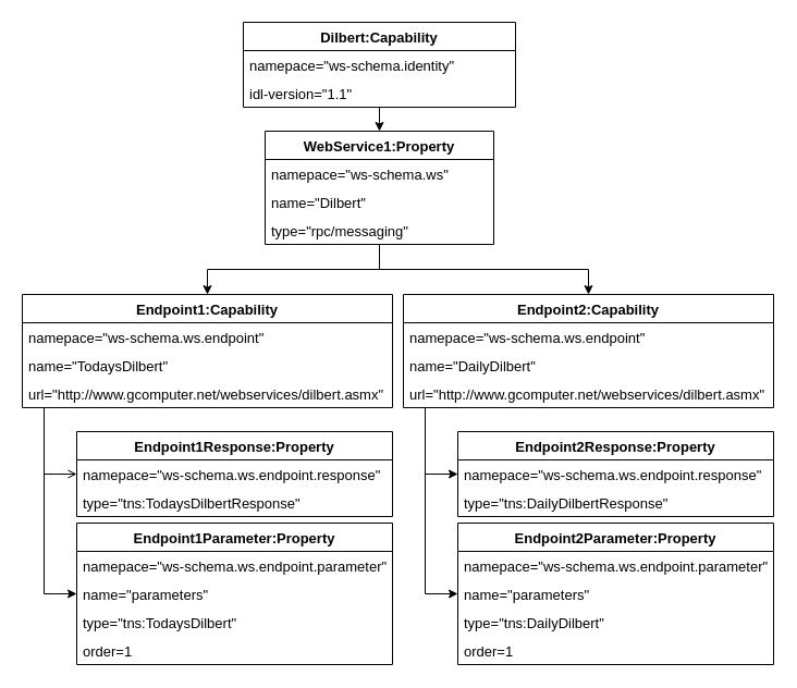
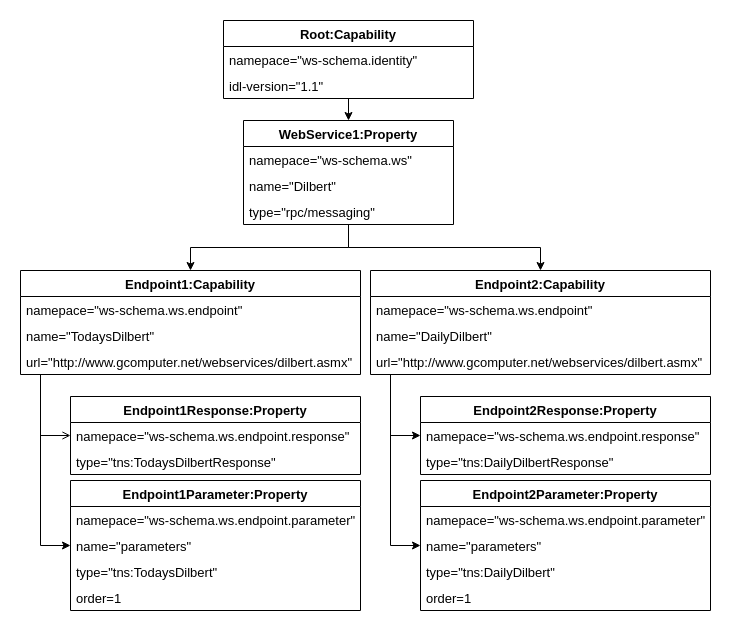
  <mxCell id="0" />
  <mxCell id="1" parent="0" />
  <mxCell id="2" style="edgeStyle=orthogonalEdgeStyle;rounded=0;orthogonalLoop=1;jettySize=auto;html=1;exitX=0.25;exitY=1;exitDx=0;exitDy=0;entryX=0.5;entryY=0;entryDx=0;entryDy=0;fontSize=13;strokeWidth=1;" parent="1" source="13" target="9" edge="1"><mxGeometry relative="1" as="geometry"><Array as="points"><mxPoint x="348" y="98" /></Array></mxGeometry></mxCell>
  <mxCell id="3" style="edgeStyle=orthogonalEdgeStyle;rounded=0;orthogonalLoop=1;jettySize=auto;html=1;fontSize=13;strokeWidth=1;" parent="1" source="9" target="32" edge="1"><mxGeometry relative="1" as="geometry" /></mxCell>
  <mxCell id="4" style="edgeStyle=orthogonalEdgeStyle;rounded=0;orthogonalLoop=1;jettySize=auto;html=1;fontSize=13;strokeWidth=1;entryX=0.5;entryY=0;entryDx=0;entryDy=0;" parent="1" source="9" target="36" edge="1"><mxGeometry relative="1" as="geometry" /></mxCell>
  <mxCell id="5" style="edgeStyle=orthogonalEdgeStyle;rounded=0;orthogonalLoop=1;jettySize=auto;html=1;entryX=0;entryY=0.5;entryDx=0;entryDy=0;fontSize=13;strokeWidth=1;" parent="1" source="32" target="24" edge="1"><mxGeometry relative="1" as="geometry"><Array as="points"><mxPoint x="390" y="435" /></Array></mxGeometry></mxCell>
  <mxCell id="6" style="edgeStyle=orthogonalEdgeStyle;rounded=0;orthogonalLoop=1;jettySize=auto;html=1;entryX=0;entryY=0.5;entryDx=0;entryDy=0;fontSize=13;strokeWidth=1;" parent="1" source="32" target="27" edge="1"><mxGeometry relative="1" as="geometry"><Array as="points"><mxPoint x="390" y="545" /></Array></mxGeometry></mxCell>
  <mxCell id="7" style="edgeStyle=orthogonalEdgeStyle;rounded=0;orthogonalLoop=1;jettySize=auto;html=1;entryX=0;entryY=0.5;entryDx=0;entryDy=0;fontSize=13;strokeWidth=1;exitX=0.25;exitY=1;exitDx=0;exitDy=0;endArrow=open;" parent="1" source="36" target="16" edge="1"><mxGeometry relative="1" as="geometry"><Array as="points"><mxPoint x="40" y="374" /><mxPoint x="40" y="435" /></Array></mxGeometry></mxCell>
  <mxCell id="8" style="edgeStyle=orthogonalEdgeStyle;rounded=0;orthogonalLoop=1;jettySize=auto;html=1;entryX=0;entryY=0.5;entryDx=0;entryDy=0;fontSize=13;strokeWidth=1;exitX=0.25;exitY=1;exitDx=0;exitDy=0;" parent="1" source="36" target="19" edge="1"><mxGeometry relative="1" as="geometry"><Array as="points"><mxPoint x="40" y="374" /><mxPoint x="40" y="545" /></Array><mxPoint x="-260" y="400" as="sourcePoint" /></mxGeometry></mxCell>
  <mxCell id="9" value="WebService1:Property" style="swimlane;fontStyle=1;align=center;verticalAlign=top;childLayout=stackLayout;horizontal=1;startSize=26;horizontalStack=0;resizeParent=1;resizeParentMax=0;resizeLast=0;collapsible=1;marginBottom=0;fontSize=13;strokeWidth=1;fillColor=none;" parent="1" vertex="1"><mxGeometry x="243" y="120" width="210" height="104" as="geometry"><mxRectangle x="380" y="150" width="170" height="26" as="alternateBounds" /></mxGeometry></mxCell>
  <mxCell id="10" value="namepace=&quot;ws-schema.ws&quot;" style="text;strokeColor=none;fillColor=none;align=left;verticalAlign=top;spacingLeft=4;spacingRight=4;overflow=hidden;rotatable=0;points=[[0,0.5],[1,0.5]];portConstraint=eastwest;fontSize=13;strokeWidth=1;" parent="9" vertex="1"><mxGeometry y="26" width="210" height="26" as="geometry" /></mxCell>
  <mxCell id="11" value="name=&quot;Dilbert&quot;" style="text;strokeColor=none;fillColor=none;align=left;verticalAlign=top;spacingLeft=4;spacingRight=4;overflow=hidden;rotatable=0;points=[[0,0.5],[1,0.5]];portConstraint=eastwest;fontSize=13;strokeWidth=1;" parent="9" vertex="1"><mxGeometry y="52" width="210" height="26" as="geometry" /></mxCell>
  <mxCell id="12" value="type=&quot;rpc/messaging&quot;" style="text;strokeColor=none;fillColor=none;align=left;verticalAlign=top;spacingLeft=4;spacingRight=4;overflow=hidden;rotatable=0;points=[[0,0.5],[1,0.5]];portConstraint=eastwest;fontSize=13;strokeWidth=1;" parent="9" vertex="1"><mxGeometry y="78" width="210" height="26" as="geometry" /></mxCell>
- <mxCell id="13" value="Dilbert:Capability" style="swimlane;fontStyle=1;align=center;verticalAlign=top;childLayout=stackLayout;horizontal=1;startSize=26;horizontalStack=0;resizeParent=1;resizeParentMax=0;resizeLast=0;collapsible=1;marginBottom=0;fontSize=13;strokeWidth=1;labelBorderColor=none;fillColor=none;" parent="1" vertex="1"><mxGeometry x="223" y="20" width="250" height="78" as="geometry"><mxRectangle x="360" y="50" width="120" height="26" as="alternateBounds" /></mxGeometry></mxCell>
+ <mxCell id="13" value="Root:Capability" style="swimlane;fontStyle=1;align=center;verticalAlign=top;childLayout=stackLayout;horizontal=1;startSize=26;horizontalStack=0;resizeParent=1;resizeParentMax=0;resizeLast=0;collapsible=1;marginBottom=0;fontSize=13;strokeWidth=1;labelBorderColor=none;fillColor=none;" parent="1" vertex="1"><mxGeometry x="223" y="20" width="250" height="78" as="geometry"><mxRectangle x="360" y="50" width="120" height="26" as="alternateBounds" /></mxGeometry></mxCell>
  <mxCell id="14" value="namepace=&quot;ws-schema.identity&quot;" style="text;align=left;verticalAlign=top;spacingLeft=4;spacingRight=4;overflow=hidden;rotatable=0;points=[[0,0.5],[1,0.5]];portConstraint=eastwest;fontSize=13;strokeWidth=1;fillColor=none;strokeColor=none;" parent="13" vertex="1"><mxGeometry y="26" width="250" height="26" as="geometry" /></mxCell>
  <mxCell id="15" value="idl-version=&quot;1.1&quot;" style="text;strokeColor=none;fillColor=none;align=left;verticalAlign=top;spacingLeft=4;spacingRight=4;overflow=hidden;rotatable=0;points=[[0,0.5],[1,0.5]];portConstraint=eastwest;fontSize=13;strokeWidth=1;" parent="13" vertex="1"><mxGeometry y="52" width="250" height="26" as="geometry" /></mxCell>
  <mxCell id="16" value="Endpoint1Response:Property" style="swimlane;fontStyle=1;align=center;verticalAlign=top;childLayout=stackLayout;horizontal=1;startSize=26;horizontalStack=0;resizeParent=1;resizeParentMax=0;resizeLast=0;collapsible=1;marginBottom=0;fontSize=13;strokeWidth=1;fillColor=none;" parent="1" vertex="1"><mxGeometry x="70" y="396" width="290" height="78" as="geometry"><mxRectangle x="530" y="426" width="200" height="26" as="alternateBounds" /></mxGeometry></mxCell>
  <mxCell id="17" value="namepace=&quot;ws-schema.ws.endpoint.response&quot;" style="text;strokeColor=none;fillColor=none;align=left;verticalAlign=top;spacingLeft=4;spacingRight=4;overflow=hidden;rotatable=0;points=[[0,0.5],[1,0.5]];portConstraint=eastwest;fontSize=13;strokeWidth=1;" parent="16" vertex="1"><mxGeometry y="26" width="290" height="26" as="geometry" /></mxCell>
  <mxCell id="18" value="type=&quot;tns:TodaysDilbertResponse&quot;" style="text;strokeColor=none;fillColor=none;align=left;verticalAlign=top;spacingLeft=4;spacingRight=4;overflow=hidden;rotatable=0;points=[[0,0.5],[1,0.5]];portConstraint=eastwest;fontSize=13;strokeWidth=1;" parent="16" vertex="1"><mxGeometry y="52" width="290" height="26" as="geometry" /></mxCell>
  <mxCell id="19" value="Endpoint1Parameter:Property" style="swimlane;fontStyle=1;align=center;verticalAlign=top;childLayout=stackLayout;horizontal=1;startSize=26;horizontalStack=0;resizeParent=1;resizeParentMax=0;resizeLast=0;collapsible=1;marginBottom=0;fontSize=13;strokeWidth=1;fillColor=none;" parent="1" vertex="1"><mxGeometry x="70" y="480" width="290" height="130" as="geometry"><mxRectangle x="530" y="510" width="200" height="26" as="alternateBounds" /></mxGeometry></mxCell>
  <mxCell id="20" value="namepace=&quot;ws-schema.ws.endpoint.parameter&quot;" style="text;strokeColor=none;fillColor=none;align=left;verticalAlign=top;spacingLeft=4;spacingRight=4;overflow=hidden;rotatable=0;points=[[0,0.5],[1,0.5]];portConstraint=eastwest;fontSize=13;strokeWidth=1;" parent="19" vertex="1"><mxGeometry y="26" width="290" height="26" as="geometry" /></mxCell>
  <mxCell id="21" value="name=&quot;parameters&quot;" style="text;strokeColor=none;fillColor=none;align=left;verticalAlign=top;spacingLeft=4;spacingRight=4;overflow=hidden;rotatable=0;points=[[0,0.5],[1,0.5]];portConstraint=eastwest;fontSize=13;strokeWidth=1;" parent="19" vertex="1"><mxGeometry y="52" width="290" height="26" as="geometry" /></mxCell>
  <mxCell id="22" value="type=&quot;tns:TodaysDilbert&quot;" style="text;strokeColor=none;fillColor=none;align=left;verticalAlign=top;spacingLeft=4;spacingRight=4;overflow=hidden;rotatable=0;points=[[0,0.5],[1,0.5]];portConstraint=eastwest;fontSize=13;strokeWidth=1;" parent="19" vertex="1"><mxGeometry y="78" width="290" height="26" as="geometry" /></mxCell>
  <mxCell id="23" value="order=1" style="text;strokeColor=none;fillColor=none;align=left;verticalAlign=top;spacingLeft=4;spacingRight=4;overflow=hidden;rotatable=0;points=[[0,0.5],[1,0.5]];portConstraint=eastwest;fontSize=13;strokeWidth=1;" parent="19" vertex="1"><mxGeometry y="104" width="290" height="26" as="geometry" /></mxCell>
  <mxCell id="24" value="Endpoint2Response:Property" style="swimlane;fontStyle=1;align=center;verticalAlign=top;childLayout=stackLayout;horizontal=1;startSize=26;horizontalStack=0;resizeParent=1;resizeParentMax=0;resizeLast=0;collapsible=1;marginBottom=0;fontSize=13;strokeWidth=1;fillColor=none;" parent="1" vertex="1"><mxGeometry x="420" y="396" width="290" height="78" as="geometry"><mxRectangle x="210" y="426" width="200" height="26" as="alternateBounds" /></mxGeometry></mxCell>
  <mxCell id="25" value="namepace=&quot;ws-schema.ws.endpoint.response&quot;" style="text;strokeColor=none;fillColor=none;align=left;verticalAlign=top;spacingLeft=4;spacingRight=4;overflow=hidden;rotatable=0;points=[[0,0.5],[1,0.5]];portConstraint=eastwest;fontSize=13;strokeWidth=1;" parent="24" vertex="1"><mxGeometry y="26" width="290" height="26" as="geometry" /></mxCell>
  <mxCell id="26" value="type=&quot;tns:DailyDilbertResponse&quot;" style="text;strokeColor=none;fillColor=none;align=left;verticalAlign=top;spacingLeft=4;spacingRight=4;overflow=hidden;rotatable=0;points=[[0,0.5],[1,0.5]];portConstraint=eastwest;fontSize=13;strokeWidth=1;" parent="24" vertex="1"><mxGeometry y="52" width="290" height="26" as="geometry" /></mxCell>
  <mxCell id="27" value="Endpoint2Parameter:Property" style="swimlane;fontStyle=1;align=center;verticalAlign=top;childLayout=stackLayout;horizontal=1;startSize=26;horizontalStack=0;resizeParent=1;resizeParentMax=0;resizeLast=0;collapsible=1;marginBottom=0;fontSize=13;strokeWidth=1;fillColor=none;" parent="1" vertex="1"><mxGeometry x="420" y="480" width="290" height="130" as="geometry"><mxRectangle x="210" y="510" width="200" height="26" as="alternateBounds" /></mxGeometry></mxCell>
  <mxCell id="28" value="namepace=&quot;ws-schema.ws.endpoint.parameter&quot;" style="text;strokeColor=none;fillColor=none;align=left;verticalAlign=top;spacingLeft=4;spacingRight=4;overflow=hidden;rotatable=0;points=[[0,0.5],[1,0.5]];portConstraint=eastwest;fontSize=13;strokeWidth=1;" parent="27" vertex="1"><mxGeometry y="26" width="290" height="26" as="geometry" /></mxCell>
  <mxCell id="29" value="name=&quot;parameters&quot;" style="text;strokeColor=none;fillColor=none;align=left;verticalAlign=top;spacingLeft=4;spacingRight=4;overflow=hidden;rotatable=0;points=[[0,0.5],[1,0.5]];portConstraint=eastwest;fontSize=13;strokeWidth=1;" parent="27" vertex="1"><mxGeometry y="52" width="290" height="26" as="geometry" /></mxCell>
  <mxCell id="30" value="type=&quot;tns:DailyDilbert&quot;" style="text;strokeColor=none;fillColor=none;align=left;verticalAlign=top;spacingLeft=4;spacingRight=4;overflow=hidden;rotatable=0;points=[[0,0.5],[1,0.5]];portConstraint=eastwest;fontSize=13;strokeWidth=1;" parent="27" vertex="1"><mxGeometry y="78" width="290" height="26" as="geometry" /></mxCell>
  <mxCell id="31" value="order=1" style="text;strokeColor=none;fillColor=none;align=left;verticalAlign=top;spacingLeft=4;spacingRight=4;overflow=hidden;rotatable=0;points=[[0,0.5],[1,0.5]];portConstraint=eastwest;fontSize=13;strokeWidth=1;" parent="27" vertex="1"><mxGeometry y="104" width="290" height="26" as="geometry" /></mxCell>
  <mxCell id="32" value="Endpoint2:Capability" style="swimlane;fontStyle=1;align=center;verticalAlign=top;childLayout=stackLayout;horizontal=1;startSize=26;horizontalStack=0;resizeParent=1;resizeParentMax=0;resizeLast=0;collapsible=1;marginBottom=0;fontSize=13;strokeWidth=1;fillColor=none;" parent="1" vertex="1"><mxGeometry x="370" y="270" width="340" height="104" as="geometry"><mxRectangle x="490" y="300" width="150" height="26" as="alternateBounds" /></mxGeometry></mxCell>
  <mxCell id="33" value="namepace=&quot;ws-schema.ws.endpoint&quot;" style="text;strokeColor=none;fillColor=none;align=left;verticalAlign=top;spacingLeft=4;spacingRight=4;overflow=hidden;rotatable=0;points=[[0,0.5],[1,0.5]];portConstraint=eastwest;fontSize=13;strokeWidth=1;" parent="32" vertex="1"><mxGeometry y="26" width="340" height="26" as="geometry" /></mxCell>
  <mxCell id="34" value="name=&quot;DailyDilbert&quot;" style="text;strokeColor=none;fillColor=none;align=left;verticalAlign=top;spacingLeft=4;spacingRight=4;overflow=hidden;rotatable=0;points=[[0,0.5],[1,0.5]];portConstraint=eastwest;fontSize=13;strokeWidth=1;" parent="32" vertex="1"><mxGeometry y="52" width="340" height="26" as="geometry" /></mxCell>
  <mxCell id="35" value="url=&quot;http://www.gcomputer.net/webservices/dilbert.asmx&quot;" style="text;strokeColor=none;fillColor=none;align=left;verticalAlign=top;spacingLeft=4;spacingRight=4;overflow=hidden;rotatable=0;points=[[0,0.5],[1,0.5]];portConstraint=eastwest;fontSize=13;strokeWidth=1;" parent="32" vertex="1"><mxGeometry y="78" width="340" height="26" as="geometry" /></mxCell>
  <mxCell id="36" value="Endpoint1:Capability" style="swimlane;fontStyle=1;align=center;verticalAlign=top;childLayout=stackLayout;horizontal=1;startSize=26;horizontalStack=0;resizeParent=1;resizeParentMax=0;resizeLast=0;collapsible=1;marginBottom=0;fontSize=13;strokeWidth=1;fillColor=none;" vertex="1" parent="1"><mxGeometry x="20" y="270" width="340" height="104" as="geometry"><mxRectangle x="-270" y="300" width="150" height="26" as="alternateBounds" /></mxGeometry></mxCell>
  <mxCell id="37" value="namepace=&quot;ws-schema.ws.endpoint&quot;" style="text;strokeColor=none;fillColor=none;align=left;verticalAlign=top;spacingLeft=4;spacingRight=4;overflow=hidden;rotatable=0;points=[[0,0.5],[1,0.5]];portConstraint=eastwest;fontSize=13;strokeWidth=1;" vertex="1" parent="36"><mxGeometry y="26" width="340" height="26" as="geometry" /></mxCell>
  <mxCell id="38" value="name=&quot;TodaysDilbert&quot;" style="text;strokeColor=none;fillColor=none;align=left;verticalAlign=top;spacingLeft=4;spacingRight=4;overflow=hidden;rotatable=0;points=[[0,0.5],[1,0.5]];portConstraint=eastwest;fontSize=13;strokeWidth=1;" vertex="1" parent="36"><mxGeometry y="52" width="340" height="26" as="geometry" /></mxCell>
  <mxCell id="39" value="url=&quot;http://www.gcomputer.net/webservices/dilbert.asmx&quot;" style="text;strokeColor=none;fillColor=none;align=left;verticalAlign=top;spacingLeft=4;spacingRight=4;overflow=hidden;rotatable=0;points=[[0,0.5],[1,0.5]];portConstraint=eastwest;fontSize=13;strokeWidth=1;" vertex="1" parent="36"><mxGeometry y="78" width="340" height="26" as="geometry" /></mxCell>
